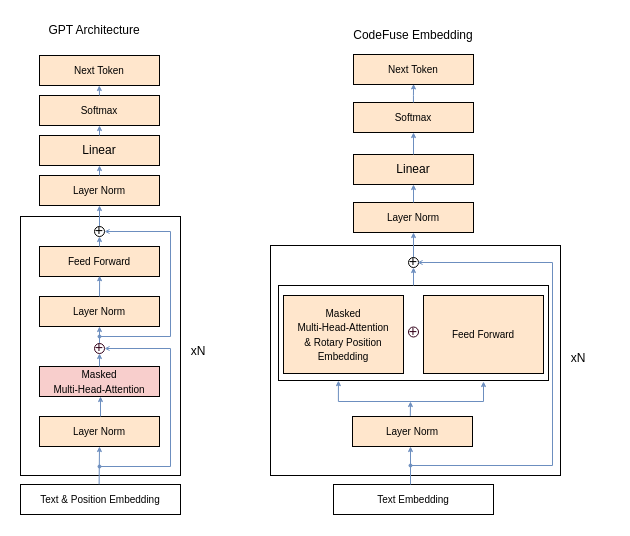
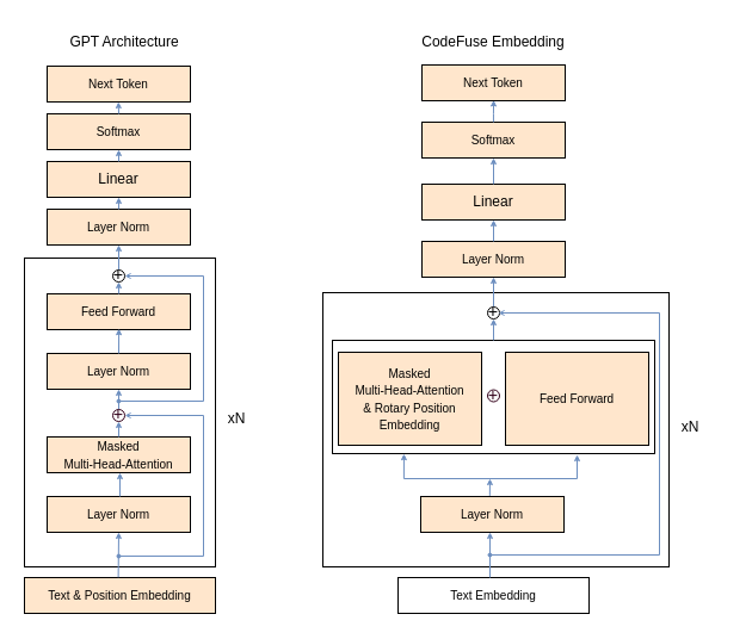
  <mxCell id="0" />
  <mxCell id="1" parent="0" />
  <mxCell id="2" value="" style="rounded=0;whiteSpace=wrap;html=1;" parent="1" vertex="1"><mxGeometry x="270" y="245" width="290" height="230" as="geometry" /></mxCell>
  <mxCell id="3" value="" style="rounded=0;whiteSpace=wrap;html=1;" parent="1" vertex="1"><mxGeometry x="278" y="285" width="270" height="95" as="geometry" /></mxCell>
  <mxCell id="4" value="" style="rounded=0;whiteSpace=wrap;html=1;" parent="1" vertex="1"><mxGeometry x="20" y="216" width="160" height="259" as="geometry" /></mxCell>
- <mxCell id="5" value="&lt;font style=&quot;font-size: 10px;&quot;&gt;Text &amp;amp; Position Embedding&lt;/font&gt;" style="rounded=0;whiteSpace=wrap;html=1;fillColor=#ffffff;strokeColor=default;" parent="1" vertex="1"><mxGeometry x="20" y="484" width="160" height="30" as="geometry" /></mxCell>
+ <mxCell id="5" value="&lt;font style=&quot;font-size: 10px;&quot;&gt;Text &amp;amp; Position Embedding&lt;/font&gt;" style="rounded=0;whiteSpace=wrap;html=1;fillColor=#ffe6cc;strokeColor=default;" parent="1" vertex="1"><mxGeometry x="20" y="484" width="160" height="30" as="geometry" /></mxCell>
  <mxCell id="6" value="" style="endArrow=classic;html=1;rounded=0;entryX=0.5;entryY=1;entryDx=0;entryDy=0;exitX=0.427;exitY=-0.073;exitDx=0;exitDy=0;exitPerimeter=0;endSize=3;fillColor=#dae8fc;strokeColor=#6c8ebf;" parent="1" target="7" edge="1"><mxGeometry width="50" height="50" relative="1" as="geometry"><mxPoint x="98.62" y="483.81" as="sourcePoint" /><mxPoint x="209" y="391" as="targetPoint" /></mxGeometry></mxCell>
  <mxCell id="7" value="&lt;span style=&quot;font-size: 10px;&quot;&gt;Layer Norm&lt;/span&gt;" style="rounded=0;whiteSpace=wrap;html=1;fillColor=#ffe6cc;strokeColor=default;" parent="1" vertex="1"><mxGeometry x="39" y="416" width="120" height="30" as="geometry" /></mxCell>
- <mxCell id="8" value="&lt;span style=&quot;font-size: 10px;&quot;&gt;Masked &lt;br&gt;Multi-Head-Attention&lt;/span&gt;" style="rounded=0;whiteSpace=wrap;html=1;fillColor=#f8cecc;strokeColor=default;" parent="1" vertex="1"><mxGeometry x="39" y="366" width="120" height="30" as="geometry" /></mxCell>
+ <mxCell id="8" value="&lt;span style=&quot;font-size: 10px;&quot;&gt;Masked &lt;br&gt;Multi-Head-Attention&lt;/span&gt;" style="rounded=0;whiteSpace=wrap;html=1;fillColor=#ffe6cc;strokeColor=default;" parent="1" vertex="1"><mxGeometry x="39" y="366" width="120" height="30" as="geometry" /></mxCell>
  <mxCell id="9" value="&lt;span style=&quot;font-size: 10px;&quot;&gt;Layer Norm&lt;/span&gt;" style="rounded=0;whiteSpace=wrap;html=1;fillColor=#ffe6cc;strokeColor=default;" parent="1" vertex="1"><mxGeometry x="39" y="296" width="120" height="30" as="geometry" /></mxCell>
  <mxCell id="10" value="&lt;span style=&quot;font-size: 10px;&quot;&gt;Feed Forward&lt;br&gt;&lt;/span&gt;" style="rounded=0;whiteSpace=wrap;html=1;fillColor=#ffe6cc;strokeColor=default;" parent="1" vertex="1"><mxGeometry x="39" y="246" width="120" height="30" as="geometry" /></mxCell>
  <mxCell id="11" value="&lt;span style=&quot;font-size: 10px;&quot;&gt;Layer Norm&lt;br&gt;&lt;/span&gt;" style="rounded=0;whiteSpace=wrap;html=1;fillColor=#ffe6cc;strokeColor=default;" parent="1" vertex="1"><mxGeometry x="39" y="175" width="120" height="30" as="geometry" /></mxCell>
  <mxCell id="12" value="Linear&lt;span style=&quot;color: rgba(0, 0, 0, 0); font-family: monospace; font-size: 0px; text-align: start;&quot;&gt;%3CmxGraphModel%3E%3Croot%3E%3CmxCell%20id%3D%220%22%2F%3E%3CmxCell%20id%3D%221%22%20parent%3D%220%22%2F%3E%3CmxCell%20id%3D%222%22%20value%3D%22%26lt%3Bspan%20style%3D%26quot%3Bfont-size%3A%2010px%3B%26quot%3B%26gt%3BMasked%20%26lt%3Bbr%26gt%3BMulti-Head-Attention%26lt%3B%2Fspan%26gt%3B%22%20style%3D%22rounded%3D0%3BwhiteSpace%3Dwrap%3Bhtml%3D1%3BfillColor%3D%23ffe6cc%3BstrokeColor%3Dnone%3B%22%20vertex%3D%221%22%20parent%3D%221%22%3E%3CmxGeometry%20x%3D%22279%22%20y%3D%22500%22%20width%3D%22120%22%20height%3D%2230%22%20as%3D%22geometry%22%2F%3E%3C%2FmxCell%3E%3C%2Froot%3E%3C%2FmxGraphModel%3E&lt;/span&gt;&lt;span style=&quot;font-size: 10px;&quot;&gt;&lt;br&gt;&lt;/span&gt;" style="rounded=0;whiteSpace=wrap;html=1;fillColor=#ffe6cc;strokeColor=default;" parent="1" vertex="1"><mxGeometry x="39" y="135" width="120" height="30" as="geometry" /></mxCell>
  <mxCell id="13" value="&lt;span style=&quot;font-size: 10px;&quot;&gt;Softmax&lt;br&gt;&lt;/span&gt;" style="rounded=0;whiteSpace=wrap;html=1;fillColor=#ffe6cc;strokeColor=default;" parent="1" vertex="1"><mxGeometry x="39" y="95" width="120" height="30" as="geometry" /></mxCell>
  <mxCell id="14" value="&lt;span style=&quot;font-size: 10px;&quot;&gt;Next Token&lt;br&gt;&lt;/span&gt;" style="rounded=0;whiteSpace=wrap;html=1;fillColor=#ffe6cc;strokeColor=default;" parent="1" vertex="1"><mxGeometry x="39" y="55" width="120" height="30" as="geometry" /></mxCell>
  <mxCell id="15" value="" style="endArrow=open;startArrow=oval;endFill=0;startFill=1;endSize=3;startSize=3;html=1;rounded=0;edgeStyle=orthogonalEdgeStyle;entryX=1;entryY=0.5;entryDx=0;entryDy=0;fillColor=#dae8fc;strokeColor=#6c8ebf;" parent="1" target="19" edge="1"><mxGeometry width="160" relative="1" as="geometry"><mxPoint x="99" y="466" as="sourcePoint" /><mxPoint x="180" y="346" as="targetPoint" /><Array as="points"><mxPoint x="170" y="466" /><mxPoint x="170" y="348" /></Array></mxGeometry></mxCell>
  <mxCell id="16" value="" style="endArrow=classic;html=1;rounded=0;entryX=0.5;entryY=1;entryDx=0;entryDy=0;endSize=3;fillColor=#dae8fc;strokeColor=#6c8ebf;" parent="1" edge="1"><mxGeometry width="50" height="50" relative="1" as="geometry"><mxPoint x="100" y="416" as="sourcePoint" /><mxPoint x="100" y="396" as="targetPoint" /></mxGeometry></mxCell>
  <mxCell id="17" value="" style="endArrow=classic;html=1;rounded=0;entryX=0.5;entryY=1;entryDx=0;entryDy=0;exitX=0.5;exitY=0;exitDx=0;exitDy=0;endSize=3;fillColor=#dae8fc;strokeColor=#6c8ebf;" parent="1" source="19" target="9" edge="1"><mxGeometry width="50" height="50" relative="1" as="geometry"><mxPoint x="100" y="366" as="sourcePoint" /><mxPoint x="99.6" y="326" as="targetPoint" /></mxGeometry></mxCell>
  <mxCell id="18" value="" style="endArrow=classic;html=1;rounded=0;entryX=0.5;entryY=1;entryDx=0;entryDy=0;exitX=0.5;exitY=0;exitDx=0;exitDy=0;endSize=3;fillColor=#dae8fc;strokeColor=#6c8ebf;" parent="1" source="8" target="19" edge="1"><mxGeometry width="50" height="50" relative="1" as="geometry"><mxPoint x="99" y="366" as="sourcePoint" /><mxPoint x="99" y="326" as="targetPoint" /></mxGeometry></mxCell>
  <mxCell id="19" value="&lt;font color=&quot;#33001a&quot; style=&quot;font-size: 14px;&quot; face=&quot;Courier New&quot;&gt;+&lt;/font&gt;" style="ellipse;whiteSpace=wrap;html=1;aspect=fixed;fillColor=none;strokeColor=#33001A;" parent="1" vertex="1"><mxGeometry x="94" y="343" width="10" height="10" as="geometry" /></mxCell>
  <mxCell id="20" value="" style="endArrow=classic;html=1;rounded=0;entryX=0.501;entryY=0.973;entryDx=0;entryDy=0;entryPerimeter=0;endSize=3;fillColor=#dae8fc;strokeColor=#6c8ebf;" parent="1" edge="1"><mxGeometry width="50" height="50" relative="1" as="geometry"><mxPoint x="99" y="296" as="sourcePoint" /><mxPoint x="99.12" y="275.19" as="targetPoint" /></mxGeometry></mxCell>
  <mxCell id="21" value="" style="endArrow=classic;html=1;rounded=0;entryX=0.5;entryY=1;entryDx=0;entryDy=0;endSize=3;fillColor=#dae8fc;strokeColor=#6c8ebf;" parent="1" source="23" target="11" edge="1"><mxGeometry width="50" height="50" relative="1" as="geometry"><mxPoint x="98.73" y="247" as="sourcePoint" /><mxPoint x="98.73" y="226" as="targetPoint" /></mxGeometry></mxCell>
  <mxCell id="22" value="" style="endArrow=classic;html=1;rounded=0;entryX=0.5;entryY=1;entryDx=0;entryDy=0;endSize=3;fillColor=#dae8fc;strokeColor=#6c8ebf;" parent="1" target="23" edge="1"><mxGeometry width="50" height="50" relative="1" as="geometry"><mxPoint x="99" y="246" as="sourcePoint" /><mxPoint x="99" y="216" as="targetPoint" /></mxGeometry></mxCell>
  <mxCell id="23" value="&lt;font style=&quot;font-size: 14px;&quot; face=&quot;Courier New&quot;&gt;+&lt;/font&gt;" style="ellipse;whiteSpace=wrap;html=1;aspect=fixed;fillColor=none;strokeColor=default;" parent="1" vertex="1"><mxGeometry x="94" y="226" width="10" height="10" as="geometry" /></mxCell>
  <mxCell id="24" value="" style="endArrow=classic;html=1;rounded=0;entryX=0.5;entryY=1;entryDx=0;entryDy=0;endSize=3;fillColor=#dae8fc;strokeColor=#6c8ebf;" parent="1" target="12" edge="1"><mxGeometry width="50" height="50" relative="1" as="geometry"><mxPoint x="99" y="175" as="sourcePoint" /><mxPoint x="98.73" y="165" as="targetPoint" /></mxGeometry></mxCell>
  <mxCell id="25" value="" style="endArrow=classic;html=1;rounded=0;endSize=3;fillColor=#dae8fc;strokeColor=#6c8ebf;" parent="1" edge="1"><mxGeometry width="50" height="50" relative="1" as="geometry"><mxPoint x="99" y="135" as="sourcePoint" /><mxPoint x="99" y="125" as="targetPoint" /></mxGeometry></mxCell>
  <mxCell id="26" value="" style="endArrow=classic;html=1;rounded=0;entryX=0.501;entryY=0.973;entryDx=0;entryDy=0;entryPerimeter=0;endSize=3;fillColor=#dae8fc;strokeColor=#6c8ebf;" parent="1" edge="1"><mxGeometry width="50" height="50" relative="1" as="geometry"><mxPoint x="99" y="95" as="sourcePoint" /><mxPoint x="98.73" y="85" as="targetPoint" /></mxGeometry></mxCell>
  <mxCell id="27" value="" style="endArrow=open;startArrow=oval;endFill=0;startFill=1;endSize=3;startSize=3;html=1;rounded=0;edgeStyle=orthogonalEdgeStyle;entryX=1;entryY=0.5;entryDx=0;entryDy=0;fillColor=#dae8fc;strokeColor=#6c8ebf;" parent="1" target="23" edge="1"><mxGeometry width="160" relative="1" as="geometry"><mxPoint x="99" y="336" as="sourcePoint" /><mxPoint x="104" y="218" as="targetPoint" /><Array as="points"><mxPoint x="170" y="336" /><mxPoint x="170" y="231" /></Array></mxGeometry></mxCell>
  <mxCell id="28" value="xN" style="text;strokeColor=none;align=center;fillColor=none;html=1;verticalAlign=middle;whiteSpace=wrap;rounded=0;" parent="1" vertex="1"><mxGeometry x="168" y="336" width="60" height="30" as="geometry" /></mxCell>
- <mxCell id="29" value="GPT Architecture" style="text;strokeColor=none;align=center;fillColor=none;html=1;verticalAlign=middle;whiteSpace=wrap;rounded=0;" parent="1" vertex="1"><mxGeometry x="39" y="15" width="110" height="30" as="geometry" /></mxCell>
+ <mxCell id="29" value="GPT Architecture" style="text;strokeColor=none;align=center;fillColor=none;html=1;verticalAlign=middle;whiteSpace=wrap;rounded=0;" parent="1" vertex="1"><mxGeometry x="49" y="20" width="110" height="30" as="geometry" /></mxCell>
  <mxCell id="30" value="&lt;font style=&quot;font-size: 10px;&quot;&gt;Text Embedding&lt;/font&gt;" style="rounded=0;whiteSpace=wrap;html=1;fillColor=#ffffff;strokeColor=default;" parent="1" vertex="1"><mxGeometry x="333" y="484" width="160" height="30" as="geometry" /></mxCell>
  <mxCell id="31" value="" style="endArrow=classic;html=1;rounded=0;entryX=0.5;entryY=1;entryDx=0;entryDy=0;endSize=3;fillColor=#dae8fc;strokeColor=#6c8ebf;" parent="1" edge="1"><mxGeometry width="50" height="50" relative="1" as="geometry"><mxPoint x="410" y="484" as="sourcePoint" /><mxPoint x="410" y="446" as="targetPoint" /></mxGeometry></mxCell>
  <mxCell id="32" value="&lt;span style=&quot;font-size: 10px;&quot;&gt;Layer Norm&lt;/span&gt;" style="rounded=0;whiteSpace=wrap;html=1;fillColor=#ffe6cc;strokeColor=default;" parent="1" vertex="1"><mxGeometry x="352" y="416" width="120" height="30" as="geometry" /></mxCell>
  <mxCell id="33" value="&lt;span style=&quot;font-size: 10px;&quot;&gt;Layer Norm&lt;br&gt;&lt;/span&gt;" style="rounded=0;whiteSpace=wrap;html=1;fillColor=#ffe6cc;strokeColor=default;" parent="1" vertex="1"><mxGeometry x="353" y="202" width="120" height="30" as="geometry" /></mxCell>
  <mxCell id="34" value="Linear&lt;span style=&quot;color: rgba(0, 0, 0, 0); font-family: monospace; font-size: 0px; text-align: start;&quot;&gt;%3CmxGraphModel%3E%3Croot%3E%3CmxCell%20id%3D%220%22%2F%3E%3CmxCell%20id%3D%221%22%20parent%3D%220%22%2F%3E%3CmxCell%20id%3D%222%22%20value%3D%22%26lt%3Bspan%20style%3D%26quot%3Bfont-size%3A%2010px%3B%26quot%3B%26gt%3BMasked%20%26lt%3Bbr%26gt%3BMulti-Head-Attention%26lt%3B%2Fspan%26gt%3B%22%20style%3D%22rounded%3D0%3BwhiteSpace%3Dwrap%3Bhtml%3D1%3BfillColor%3D%23ffe6cc%3BstrokeColor%3Dnone%3B%22%20vertex%3D%221%22%20parent%3D%221%22%3E%3CmxGeometry%20x%3D%22279%22%20y%3D%22500%22%20width%3D%22120%22%20height%3D%2230%22%20as%3D%22geometry%22%2F%3E%3C%2FmxCell%3E%3C%2Froot%3E%3C%2FmxGraphModel%3E&lt;/span&gt;&lt;span style=&quot;font-size: 10px;&quot;&gt;&lt;br&gt;&lt;/span&gt;" style="rounded=0;whiteSpace=wrap;html=1;fillColor=#ffe6cc;strokeColor=default;" parent="1" vertex="1"><mxGeometry x="353" y="154" width="120" height="30" as="geometry" /></mxCell>
  <mxCell id="35" value="&lt;span style=&quot;font-size: 10px;&quot;&gt;Softmax&lt;br&gt;&lt;/span&gt;" style="rounded=0;whiteSpace=wrap;html=1;fillColor=#ffe6cc;strokeColor=default;" parent="1" vertex="1"><mxGeometry x="353" y="102" width="120" height="30" as="geometry" /></mxCell>
  <mxCell id="36" value="&lt;span style=&quot;font-size: 10px;&quot;&gt;Next Token&lt;br&gt;&lt;/span&gt;" style="rounded=0;whiteSpace=wrap;html=1;fillColor=#ffe6cc;strokeColor=default;" parent="1" vertex="1"><mxGeometry x="353" y="54" width="120" height="30" as="geometry" /></mxCell>
  <mxCell id="37" value="" style="endArrow=classic;html=1;rounded=0;entryX=0.5;entryY=1;entryDx=0;entryDy=0;endSize=3;fillColor=#dae8fc;strokeColor=#6c8ebf;" parent="1" source="39" target="33" edge="1"><mxGeometry width="50" height="50" relative="1" as="geometry"><mxPoint x="412.73" y="287" as="sourcePoint" /><mxPoint x="412.73" y="266" as="targetPoint" /></mxGeometry></mxCell>
  <mxCell id="38" value="" style="endArrow=classic;html=1;rounded=0;entryX=0.5;entryY=1;entryDx=0;entryDy=0;endSize=3;exitX=0.5;exitY=0;exitDx=0;exitDy=0;fillColor=#dae8fc;strokeColor=#6c8ebf;" parent="1" source="3" target="39" edge="1"><mxGeometry width="50" height="50" relative="1" as="geometry"><mxPoint x="413" y="286" as="sourcePoint" /><mxPoint x="413" y="256" as="targetPoint" /></mxGeometry></mxCell>
  <mxCell id="39" value="&lt;font style=&quot;font-size: 14px;&quot; face=&quot;Courier New&quot;&gt;+&lt;/font&gt;" style="ellipse;whiteSpace=wrap;html=1;aspect=fixed;fillColor=none;strokeColor=default;" parent="1" vertex="1"><mxGeometry x="408" y="257" width="10" height="10" as="geometry" /></mxCell>
  <mxCell id="40" value="" style="endArrow=classic;html=1;rounded=0;entryX=0.5;entryY=1;entryDx=0;entryDy=0;endSize=3;fillColor=#dae8fc;strokeColor=#6c8ebf;exitX=0.5;exitY=0;exitDx=0;exitDy=0;" parent="1" source="33" target="34" edge="1"><mxGeometry width="50" height="50" relative="1" as="geometry"><mxPoint x="413" y="215" as="sourcePoint" /><mxPoint x="412.73" y="205" as="targetPoint" /></mxGeometry></mxCell>
  <mxCell id="41" value="" style="endArrow=classic;html=1;rounded=0;endSize=3;fillColor=#dae8fc;strokeColor=#6c8ebf;entryX=0.5;entryY=1;entryDx=0;entryDy=0;exitX=0.5;exitY=0;exitDx=0;exitDy=0;" parent="1" edge="1" target="35" source="34"><mxGeometry width="50" height="50" relative="1" as="geometry"><mxPoint x="413" y="175" as="sourcePoint" /><mxPoint x="413" y="165" as="targetPoint" /></mxGeometry></mxCell>
  <mxCell id="42" value="" style="endArrow=classic;html=1;rounded=0;endSize=3;fillColor=#dae8fc;strokeColor=#6c8ebf;exitX=0.475;exitY=-0.004;exitDx=0;exitDy=0;entryX=0.476;entryY=0.978;entryDx=0;entryDy=0;entryPerimeter=0;exitPerimeter=0;" parent="1" edge="1"><mxGeometry width="50" height="50" relative="1" as="geometry"><mxPoint x="412.94" y="102" as="sourcePoint" /><mxPoint x="413.06" y="83.46" as="targetPoint" /><Array as="points"><mxPoint x="412.94" y="95.12" /></Array></mxGeometry></mxCell>
  <mxCell id="43" value="xN" style="text;strokeColor=none;align=center;fillColor=none;html=1;verticalAlign=middle;whiteSpace=wrap;rounded=0;" parent="1" vertex="1"><mxGeometry x="548" y="343" width="60" height="30" as="geometry" /></mxCell>
  <mxCell id="44" value="CodeFuse Embedding" style="text;strokeColor=none;align=center;fillColor=none;html=1;verticalAlign=middle;whiteSpace=wrap;rounded=0;" parent="1" vertex="1"><mxGeometry x="340" y="20" width="146" height="30" as="geometry" /></mxCell>
  <mxCell id="45" value="&lt;span style=&quot;font-size: 10px;&quot;&gt;Masked &lt;br&gt;Multi-Head-Attention&lt;br&gt;&amp;amp; Rotary Position Embedding&lt;br&gt;&lt;/span&gt;" style="rounded=0;whiteSpace=wrap;html=1;fillColor=#ffe6cc;strokeColor=#000000;" parent="1" vertex="1"><mxGeometry x="283" y="295" width="120" height="78" as="geometry" /></mxCell>
  <mxCell id="46" value="&lt;span style=&quot;font-size: 10px;&quot;&gt;Feed Forward&lt;br&gt;&lt;/span&gt;" style="rounded=0;whiteSpace=wrap;html=1;fillColor=#ffe6cc;strokeColor=default;" parent="1" vertex="1"><mxGeometry x="423" y="295" width="120" height="78" as="geometry" /></mxCell>
  <mxCell id="47" value="" style="endArrow=classic;html=1;rounded=0;endSize=3;fillColor=#dae8fc;strokeColor=#6c8ebf;exitX=0.482;exitY=-0.02;exitDx=0;exitDy=0;exitPerimeter=0;" parent="1" edge="1" source="32"><mxGeometry width="50" height="50" relative="1" as="geometry"><mxPoint x="410" y="415" as="sourcePoint" /><mxPoint x="410" y="401" as="targetPoint" /></mxGeometry></mxCell>
  <mxCell id="48" value="" style="endArrow=classic;startArrow=classic;html=1;rounded=0;endSize=3;startSize=3;edgeStyle=orthogonalEdgeStyle;entryX=0.5;entryY=1;entryDx=0;entryDy=0;exitX=0.222;exitY=1.001;exitDx=0;exitDy=0;exitPerimeter=0;fillColor=#dae8fc;strokeColor=#6c8ebf;" parent="1" source="3" edge="1"><mxGeometry width="50" height="50" relative="1" as="geometry"><mxPoint x="337.72" y="383.708" as="sourcePoint" /><mxPoint x="483" y="381" as="targetPoint" /><Array as="points"><mxPoint x="338" y="401" /><mxPoint x="483" y="401" /></Array></mxGeometry></mxCell>
  <mxCell id="49" value="&lt;font color=&quot;#33001a&quot; style=&quot;font-size: 14px;&quot; face=&quot;Courier New&quot;&gt;+&lt;/font&gt;" style="ellipse;whiteSpace=wrap;html=1;aspect=fixed;fillColor=none;strokeColor=#33001A;" parent="1" vertex="1"><mxGeometry x="408" y="326.5" width="10" height="10" as="geometry" /></mxCell>
  <mxCell id="50" value="" style="endArrow=open;startArrow=oval;endFill=0;startFill=1;endSize=3;startSize=3;html=1;rounded=0;edgeStyle=orthogonalEdgeStyle;fillColor=#dae8fc;strokeColor=#6c8ebf;entryX=1;entryY=0.5;entryDx=0;entryDy=0;" parent="1" edge="1"><mxGeometry width="160" relative="1" as="geometry"><mxPoint x="410" y="465" as="sourcePoint" /><mxPoint x="417" y="262" as="targetPoint" /><Array as="points"><mxPoint x="552" y="465" /><mxPoint x="552" y="262" /></Array></mxGeometry></mxCell>
